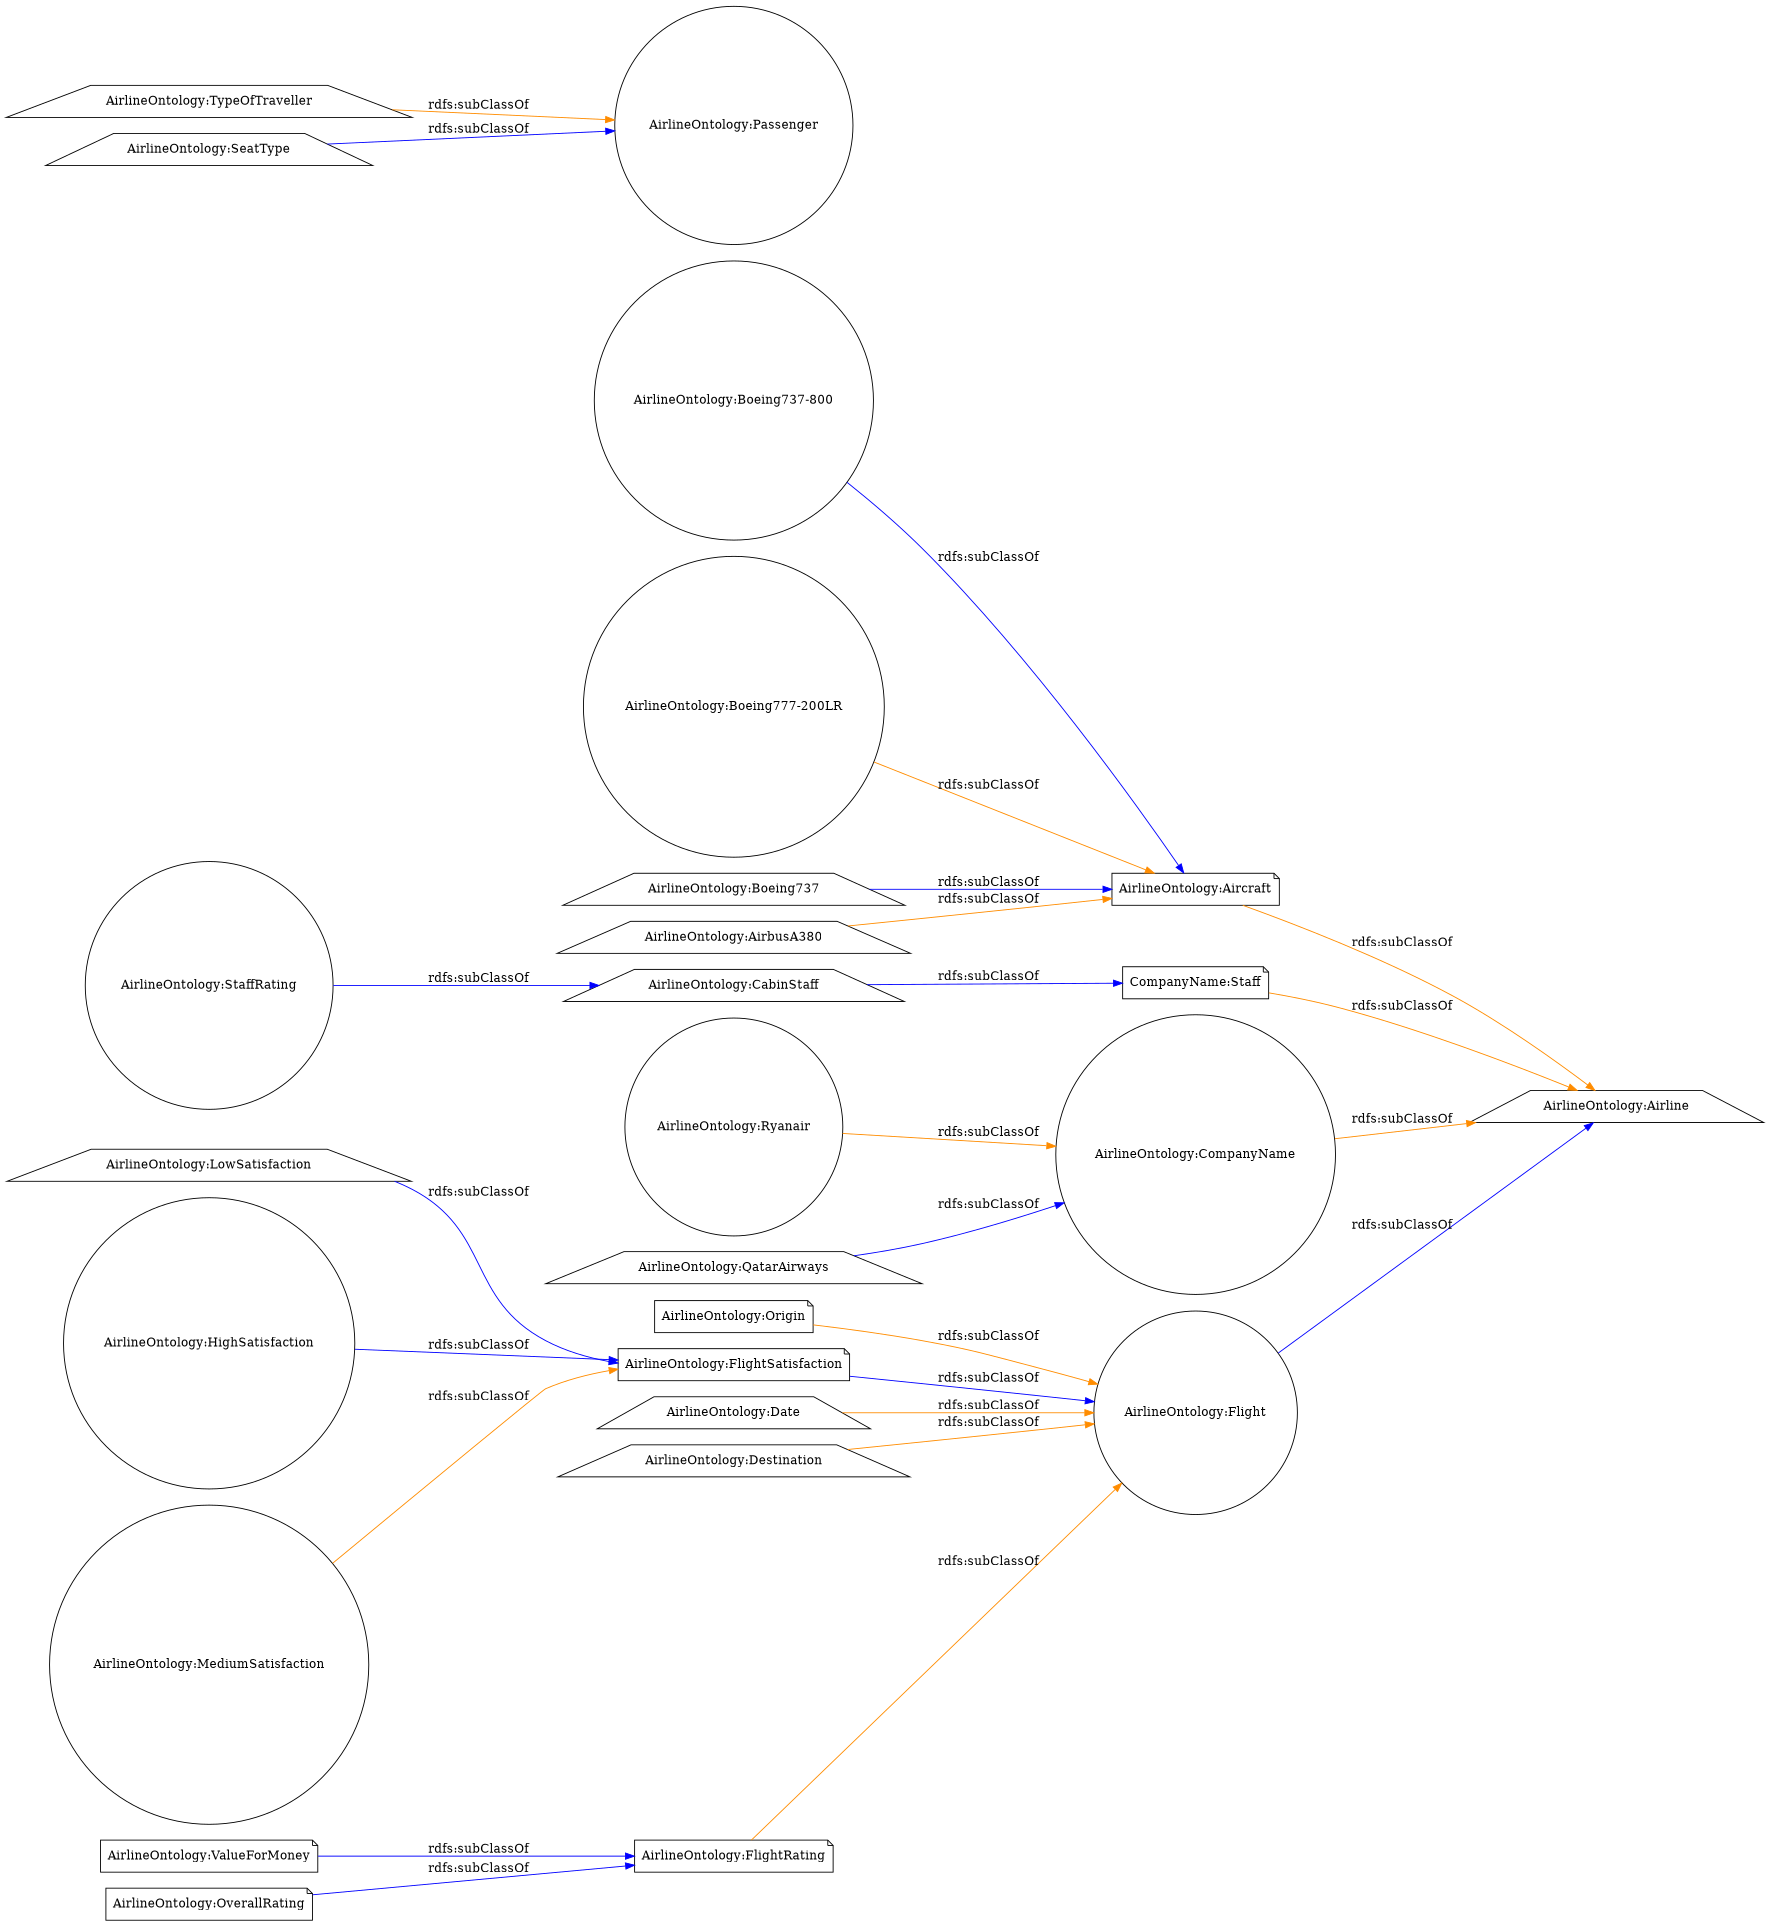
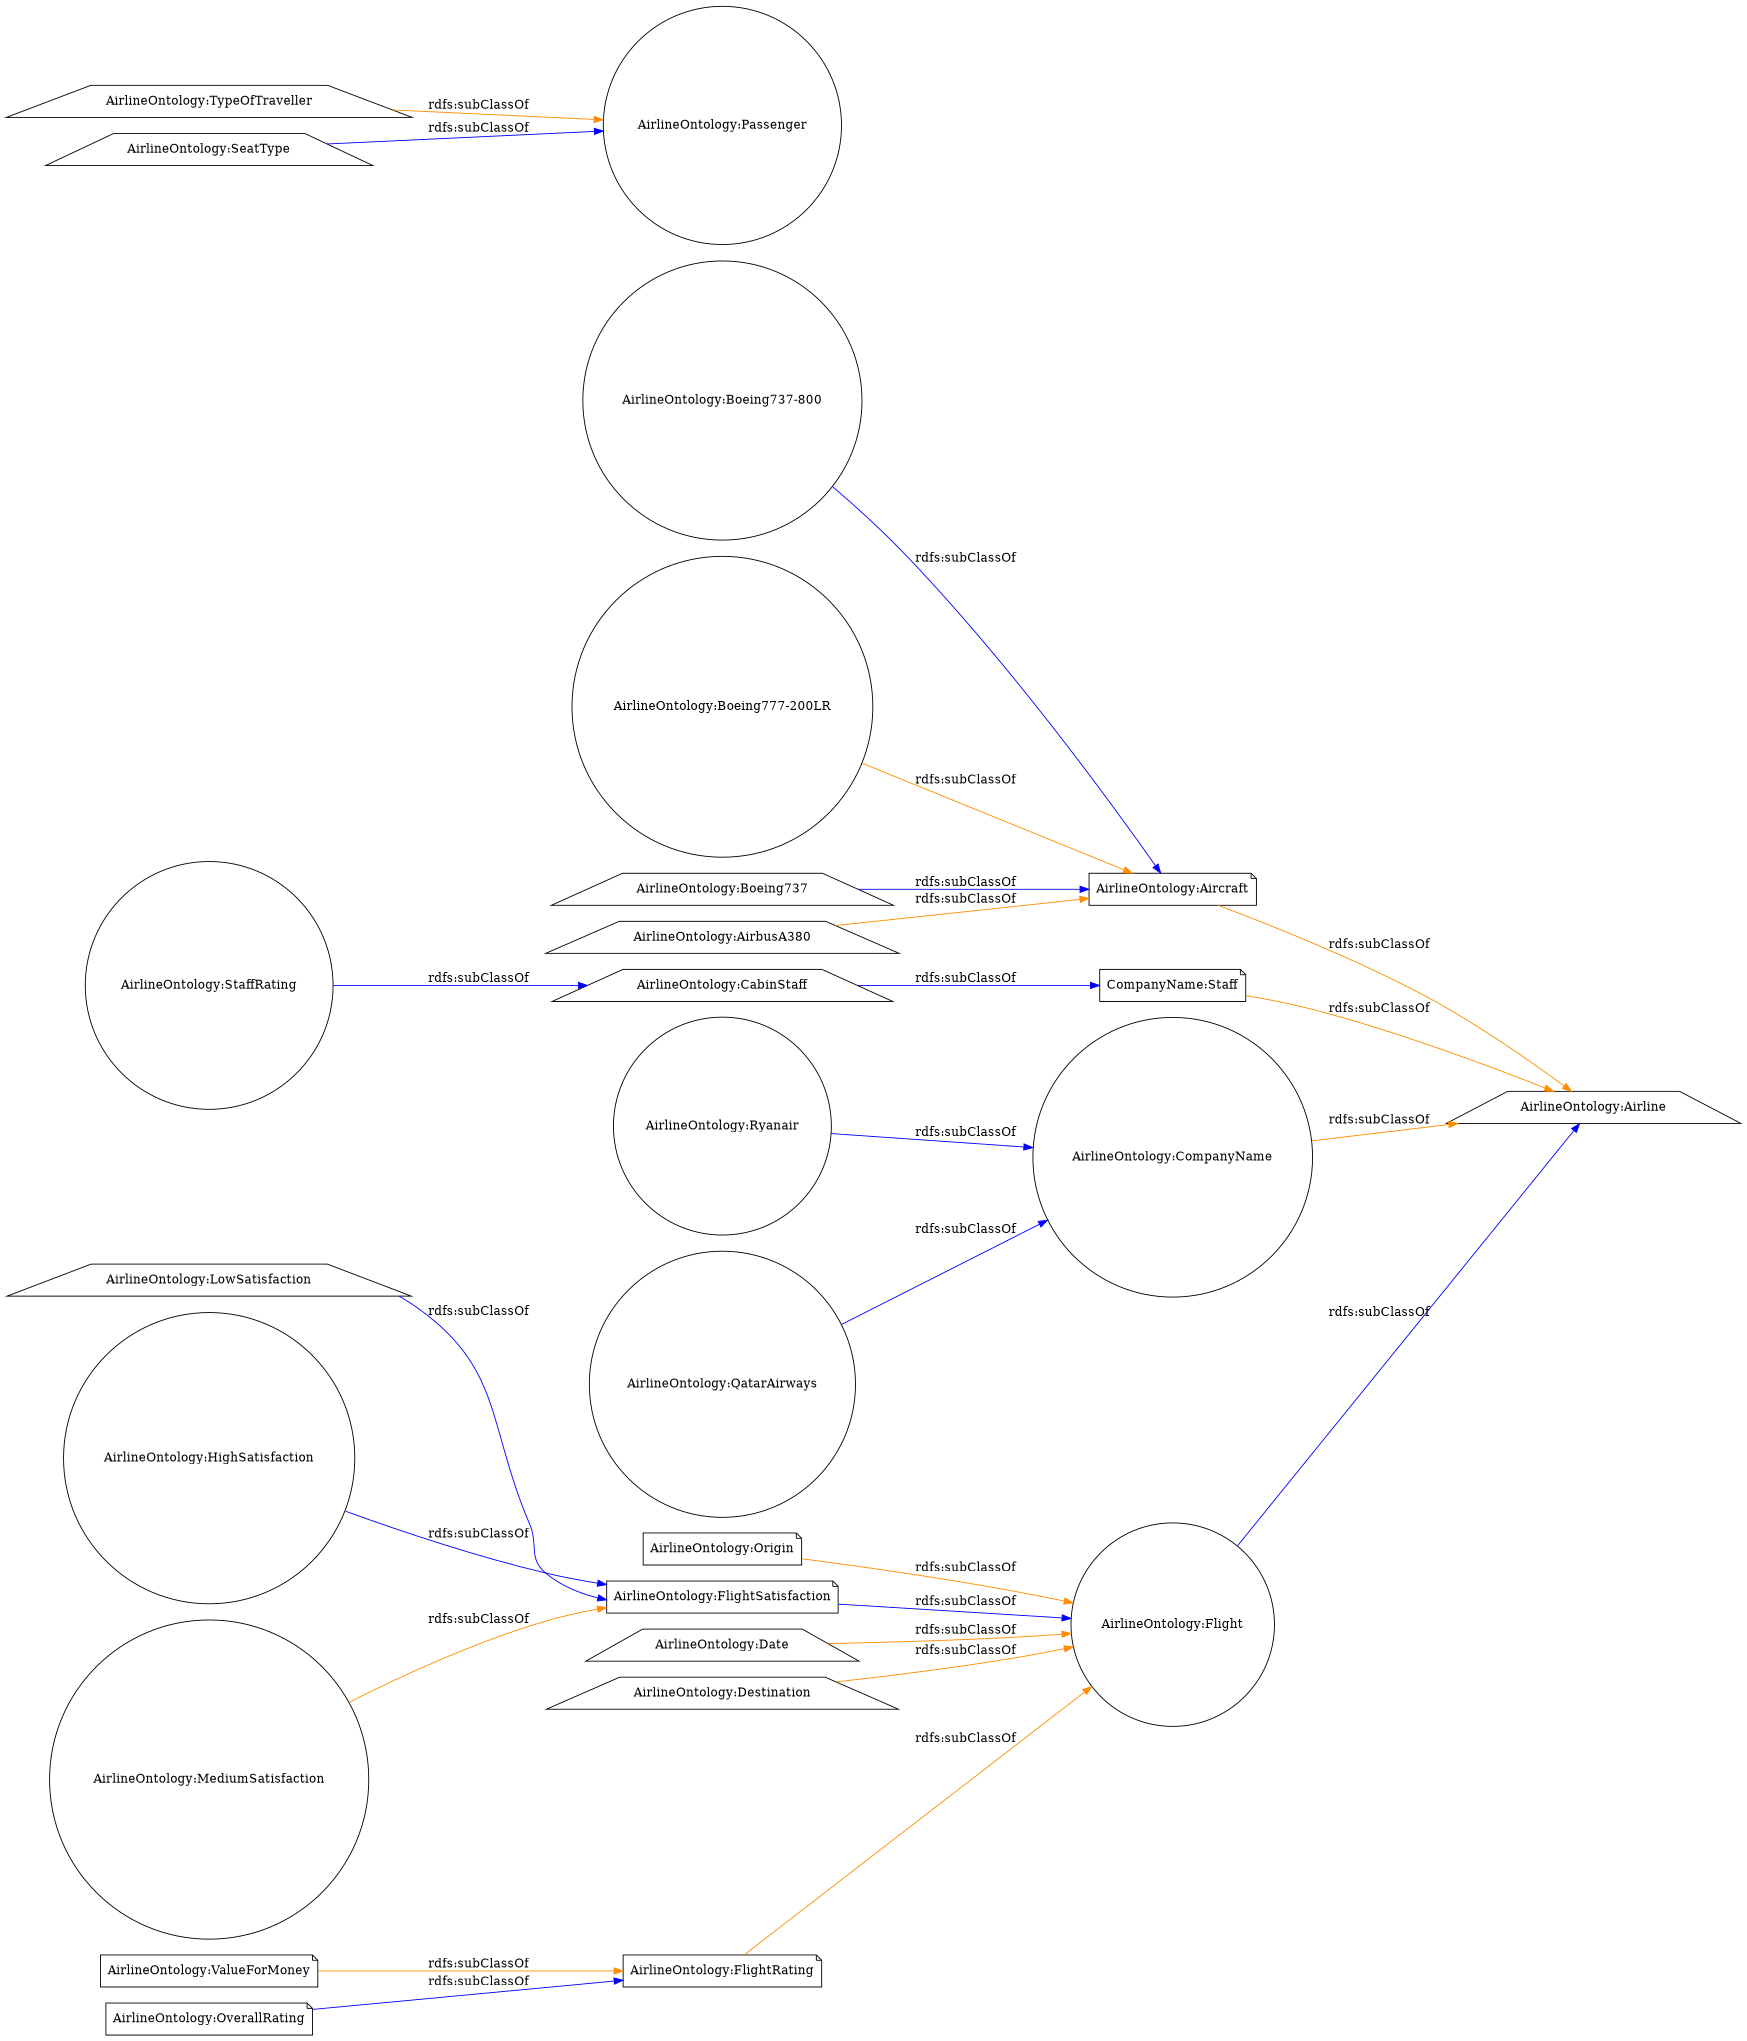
  digraph {
    rankdir=LR
    node [color=black shape=trapezium]
    edge [color=darkorange]
    "AirlineOntology:Origin" [shape=note]
    "AirlineOntology:Flight" [shape=circle]
    "AirlineOntology:Airline"
    "AirlineOntology:Boeing737-800" [shape=circle]
    "AirlineOntology:Aircraft" [shape=note]
    n6 [label="CompanyName:Staff" shape=note]
    "AirlineOntology:OverallRating" [shape=note]
    "AirlineOntology:FlightRating" [shape=note]
    "AirlineOntology:FlightSatisfaction" [shape=note]
    "AirlineOntology:LowSatisfaction"
    "AirlineOntology:HighSatisfaction" [shape=circle]
    "AirlineOntology:Passenger" [shape=circle]
    "AirlineOntology:TypeOfTraveller"
    "AirlineOntology:CabinStaff"
    "AirlineOntology:SeatType"
    "AirlineOntology:ValueForMoney" [shape=note]
    "AirlineOntology:Date"
    "AirlineOntology:CompanyName" [shape=circle]
    "AirlineOntology:Ryanair" [shape=circle]
-   "AirlineOntology:QatarAirways"
+   "AirlineOntology:QatarAirways" [shape=circle]
    "AirlineOntology:Destination"
    "AirlineOntology:Boeing777-200LR" [shape=circle]
    "AirlineOntology:StaffRating" [shape=circle]
    "AirlineOntology:MediumSatisfaction" [shape=circle]
    "AirlineOntology:Boeing737"
    "AirlineOntology:AirbusA380"
    "AirlineOntology:Origin" -> "AirlineOntology:Flight" [label="rdfs:subClassOf"]
    "AirlineOntology:Flight" -> "AirlineOntology:Airline" [color=blue label="rdfs:subClassOf"]
    "AirlineOntology:Boeing737-800" -> "AirlineOntology:Aircraft" [color=blue label="rdfs:subClassOf"]
    "AirlineOntology:Aircraft" -> "AirlineOntology:Airline" [label="rdfs:subClassOf"]
    n6 -> "AirlineOntology:Airline" [label="rdfs:subClassOf"]
    "AirlineOntology:OverallRating" -> "AirlineOntology:FlightRating" [color=blue label="rdfs:subClassOf"]
    "AirlineOntology:FlightRating" -> "AirlineOntology:Flight" [label="rdfs:subClassOf"]
    "AirlineOntology:FlightSatisfaction" -> "AirlineOntology:Flight" [color=blue label="rdfs:subClassOf"]
    "AirlineOntology:LowSatisfaction" -> "AirlineOntology:FlightSatisfaction" [color=blue label="rdfs:subClassOf"]
    "AirlineOntology:HighSatisfaction" -> "AirlineOntology:FlightSatisfaction" [color=blue label="rdfs:subClassOf"]
    "AirlineOntology:TypeOfTraveller" -> "AirlineOntology:Passenger" [label="rdfs:subClassOf"]
    "AirlineOntology:CabinStaff" -> n6 [color=blue label="rdfs:subClassOf"]
    "AirlineOntology:SeatType" -> "AirlineOntology:Passenger" [color=blue label="rdfs:subClassOf"]
-   "AirlineOntology:ValueForMoney" -> "AirlineOntology:FlightRating" [color=blue label="rdfs:subClassOf"]
+   "AirlineOntology:ValueForMoney" -> "AirlineOntology:FlightRating" [label="rdfs:subClassOf"]
    "AirlineOntology:Date" -> "AirlineOntology:Flight" [label="rdfs:subClassOf"]
    "AirlineOntology:CompanyName" -> "AirlineOntology:Airline" [label="rdfs:subClassOf"]
-   "AirlineOntology:Ryanair" -> "AirlineOntology:CompanyName" [label="rdfs:subClassOf"]
+   "AirlineOntology:Ryanair" -> "AirlineOntology:CompanyName" [color=blue label="rdfs:subClassOf"]
    "AirlineOntology:QatarAirways" -> "AirlineOntology:CompanyName" [color=blue label="rdfs:subClassOf"]
    "AirlineOntology:Destination" -> "AirlineOntology:Flight" [label="rdfs:subClassOf"]
    "AirlineOntology:Boeing777-200LR" -> "AirlineOntology:Aircraft" [label="rdfs:subClassOf"]
    "AirlineOntology:StaffRating" -> "AirlineOntology:CabinStaff" [color=blue label="rdfs:subClassOf"]
    "AirlineOntology:MediumSatisfaction" -> "AirlineOntology:FlightSatisfaction" [label="rdfs:subClassOf"]
    "AirlineOntology:Boeing737" -> "AirlineOntology:Aircraft" [color=blue label="rdfs:subClassOf"]
    "AirlineOntology:AirbusA380" -> "AirlineOntology:Aircraft" [label="rdfs:subClassOf"]
  }
